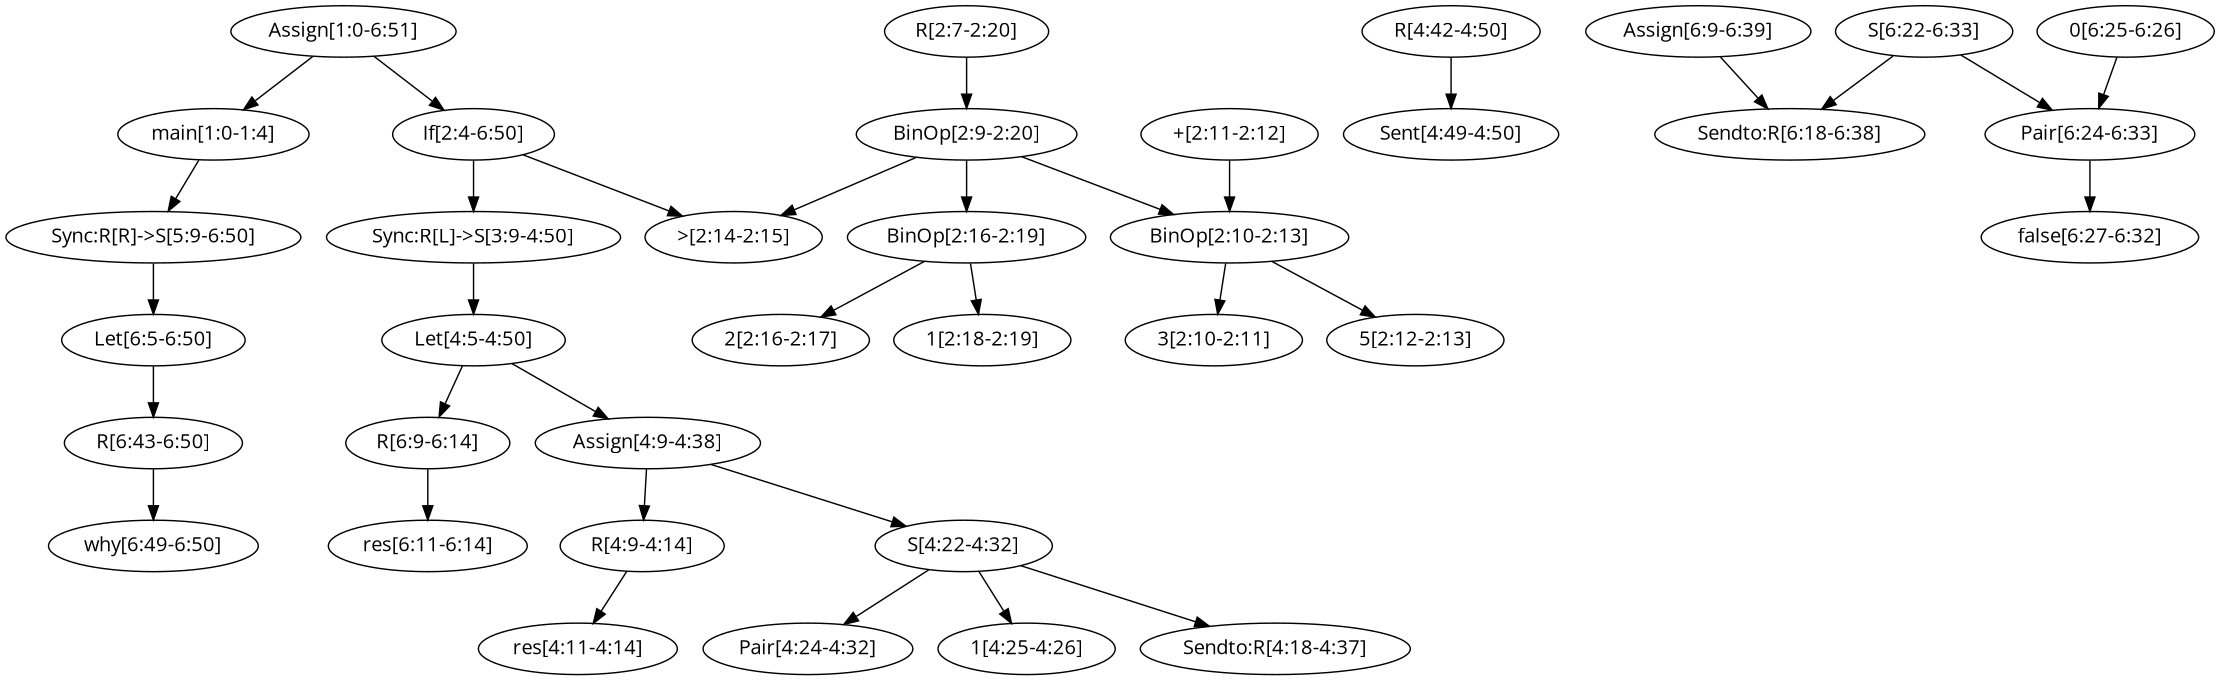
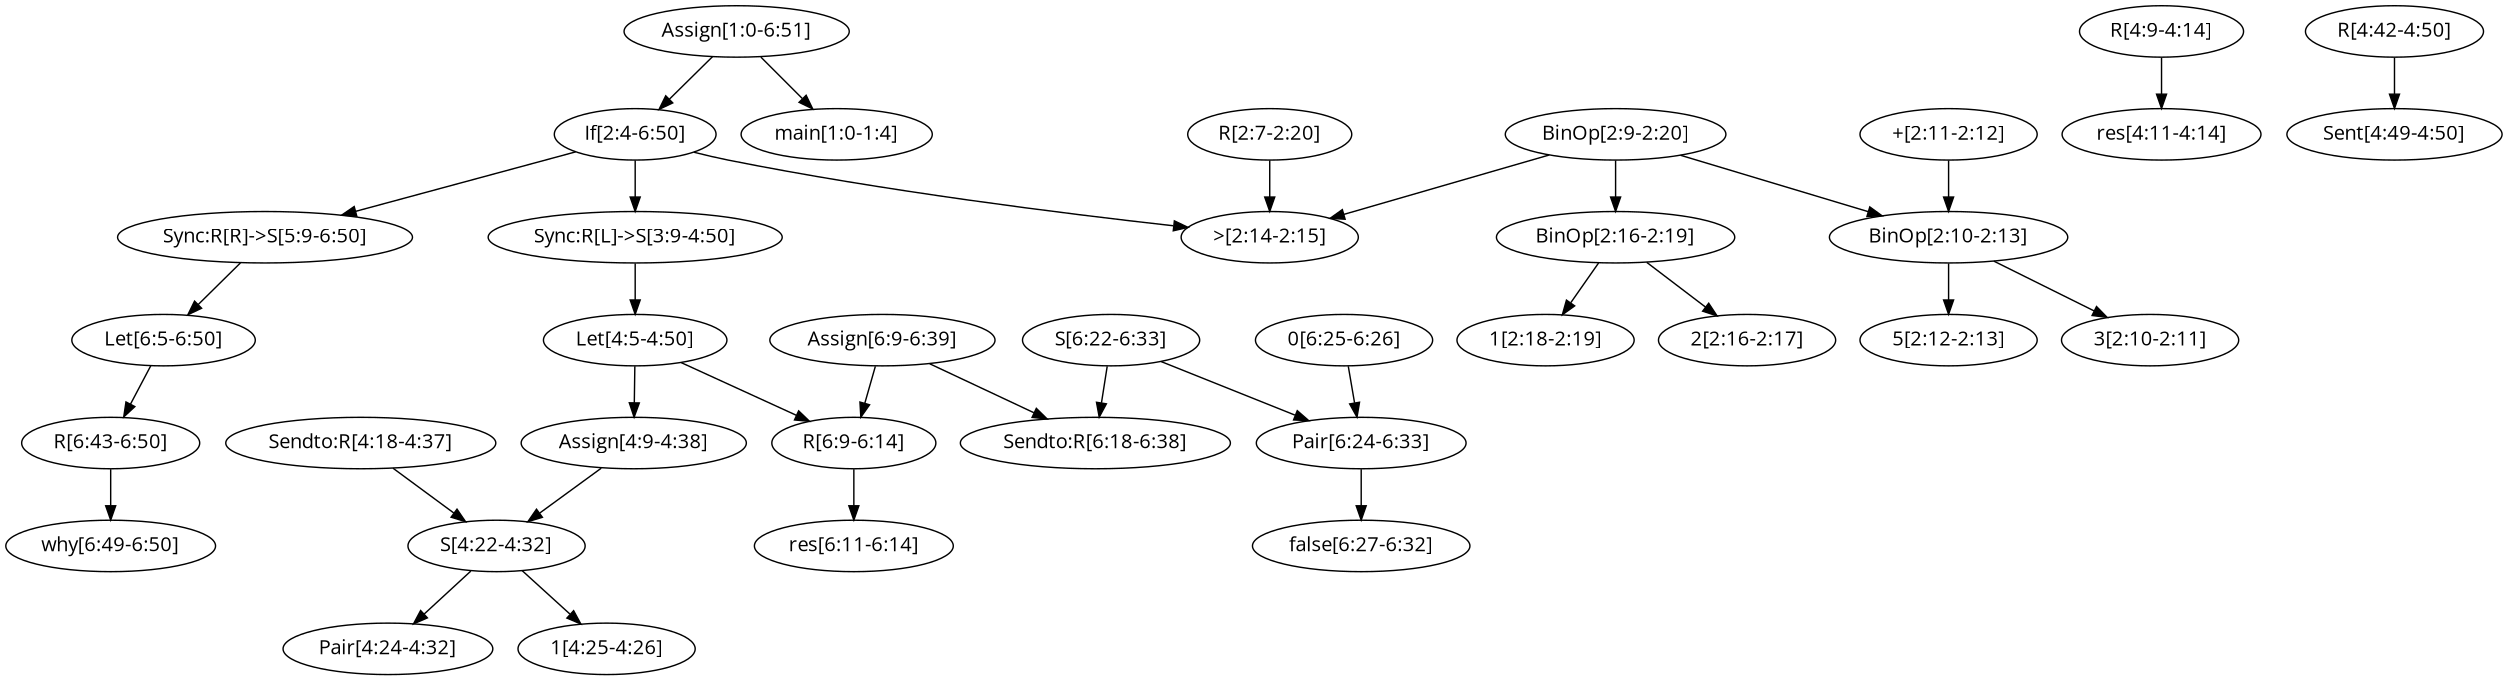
  digraph {
    fontname="Open Sans"
    node [fontname="Open Sans"]
    edge [fontname="Open Sans"]
    n1 [label="Assign[1:0-6:51]"]
    n2 [label="main[1:0-1:4]"]
    n3 [label="If[2:4-6:50]"]
    n4 [label="Sync:R[L]->S[3:9-4:50]"]
    n5 [label="Sync:R[R]->S[5:9-6:50]"]
    n6 [label=">[2:14-2:15]"]
    n7 [label="R[2:7-2:20]"]
    n8 [label="BinOp[2:9-2:20]"]
    n9 [label="Let[4:5-4:50]"]
    n10 [label="Let[6:5-6:50]"]
    n11 [label="BinOp[2:10-2:13]"]
    n12 [label="BinOp[2:16-2:19]"]
    n13 [label="Assign[4:9-4:38]"]
    n14 [label="R[6:9-6:14]"]
    n15 [label="R[6:43-6:50]"]
    n16 [label="3[2:10-2:11]"]
    n17 [label="5[2:12-2:13]"]
    n18 [label="2[2:16-2:17]"]
    n19 [label="1[2:18-2:19]"]
    n20 [label="+[2:11-2:12]"]
    n21 [label="R[4:9-4:14]"]
    n22 [label="S[4:22-4:32]"]
    n23 [label="R[4:42-4:50]"]
    n24 [label="Sent[4:49-4:50]"]
    n25 [label="res[4:11-4:14]"]
    n26 [label="Sendto:R[4:18-4:37]"]
    n27 [label="Pair[4:24-4:32]"]
    n28 [label="1[4:25-4:26]"]
    n29 [label="Assign[6:9-6:39]"]
    n30 [label="Sendto:R[6:18-6:38]"]
    n31 [label="why[6:49-6:50]"]
    n32 [label="res[6:11-6:14]"]
    n33 [label="S[6:22-6:33]"]
    n34 [label="Pair[6:24-6:33]"]
    n35 [label="false[6:27-6:32]"]
    n36 [label="0[6:25-6:26]"]
    n1 -> n2
    n1 -> n3
    n3 -> n4
-   n2 -> n5
+   n3 -> n5
    n3 -> n6
    n4 -> n9
    n5 -> n10
-   n7 -> n8
+   n7 -> n6
    n8 -> n6
    n8 -> n11
    n8 -> n12
    n9 -> n13
    n9 -> n14
    n10 -> n15
    n11 -> n16
    n11 -> n17
    n12 -> n18
    n12 -> n19
-   n13 -> n21
    n13 -> n22
    n14 -> n32
    n15 -> n31
    n20 -> n11
    n21 -> n25
    n22 -> n27
    n22 -> n28
    n23 -> n24
-   n22 -> n26
+   n26 -> n22
+   n29 -> n14
    n29 -> n30
    n33 -> n30
    n33 -> n34
    n34 -> n35
    n36 -> n34
  }
